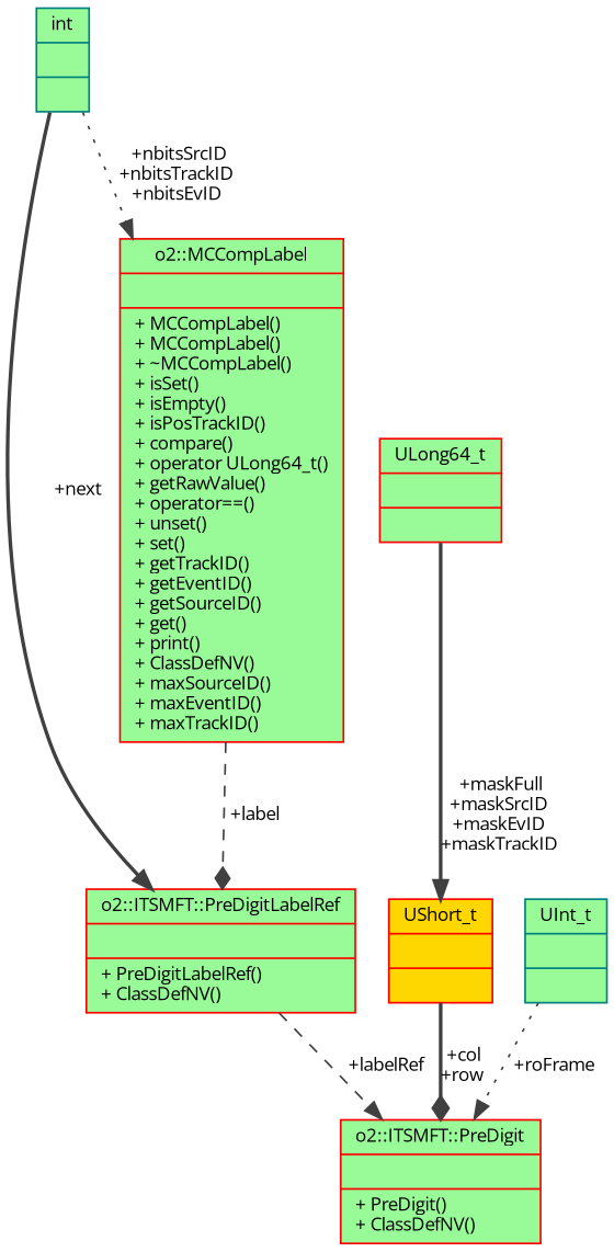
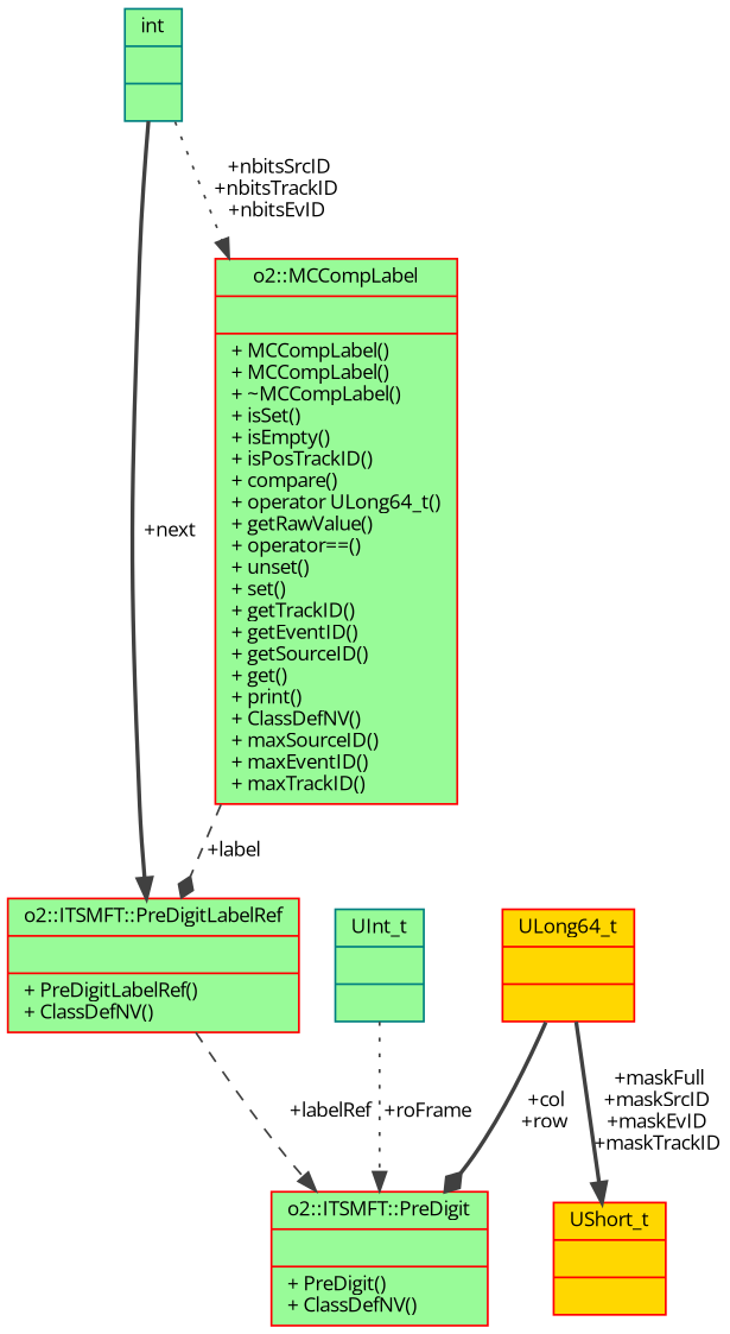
  digraph {
    fontname="Open Sans"
    node [color=red fillcolor=palegreen fontname="Open Sans" fontsize=10 shape=record style=filled]
    edge [arrowhead=normal color=grey25 fontname="Open Sans" fontsize=10 labelfontname=Helvetica labelfontsize=10 style=bold]
    n1 [fontcolor=black height=0.2 label="{o2::ITSMFT::PreDigit\n||+ PreDigit()\l+ ClassDefNV()\l}" width=0.4]
    n2 [height=0.2 label="{o2::ITSMFT::PreDigitLabelRef\n||+ PreDigitLabelRef()\l+ ClassDefNV()\l}" width=0.4]
    n3 [color=teal height=0.2 label="{int\n||}" width=0.4]
    n4 [height=0.2 label="{o2::MCCompLabel\n||+ MCCompLabel()\l+ MCCompLabel()\l+ ~MCCompLabel()\l+ isSet()\l+ isEmpty()\l+ isPosTrackID()\l+ compare()\l+ operator ULong64_t()\l+ getRawValue()\l+ operator==()\l+ unset()\l+ set()\l+ getTrackID()\l+ getEventID()\l+ getSourceID()\l+ get()\l+ print()\l+ ClassDefNV()\l+ maxSourceID()\l+ maxEventID()\l+ maxTrackID()\l}" width=0.4]
-   n5 [height=0.2 label="{ULong64_t\n||}" width=0.4]
+   n5 [fillcolor=gold height=0.2 label="{ULong64_t\n||}" width=0.4]
    n6 [fillcolor=gold height=0.2 label="{UShort_t\n||}" width=0.4]
    n7 [color=teal height=0.2 label="{UInt_t\n||}" width=0.4]
    n2 -> n1 [label=" +labelRef" style=dashed]
    n3 -> n2 [label=" +next"]
    n3 -> n4 [label=" +nbitsSrcID\n+nbitsTrackID\n+nbitsEvID" style=dotted]
    n4 -> n2 [arrowhead=diamond label=" +label" style=dashed]
    n5 -> n6 [label=" +maskFull\n+maskSrcID\n+maskEvID\n+maskTrackID"]
-   n6 -> n1 [arrowhead=diamond label=" +col\n+row"]
+   n5 -> n1 [arrowhead=diamond label=" +col\n+row"]
    n7 -> n1 [label=" +roFrame" style=dotted]
  }
